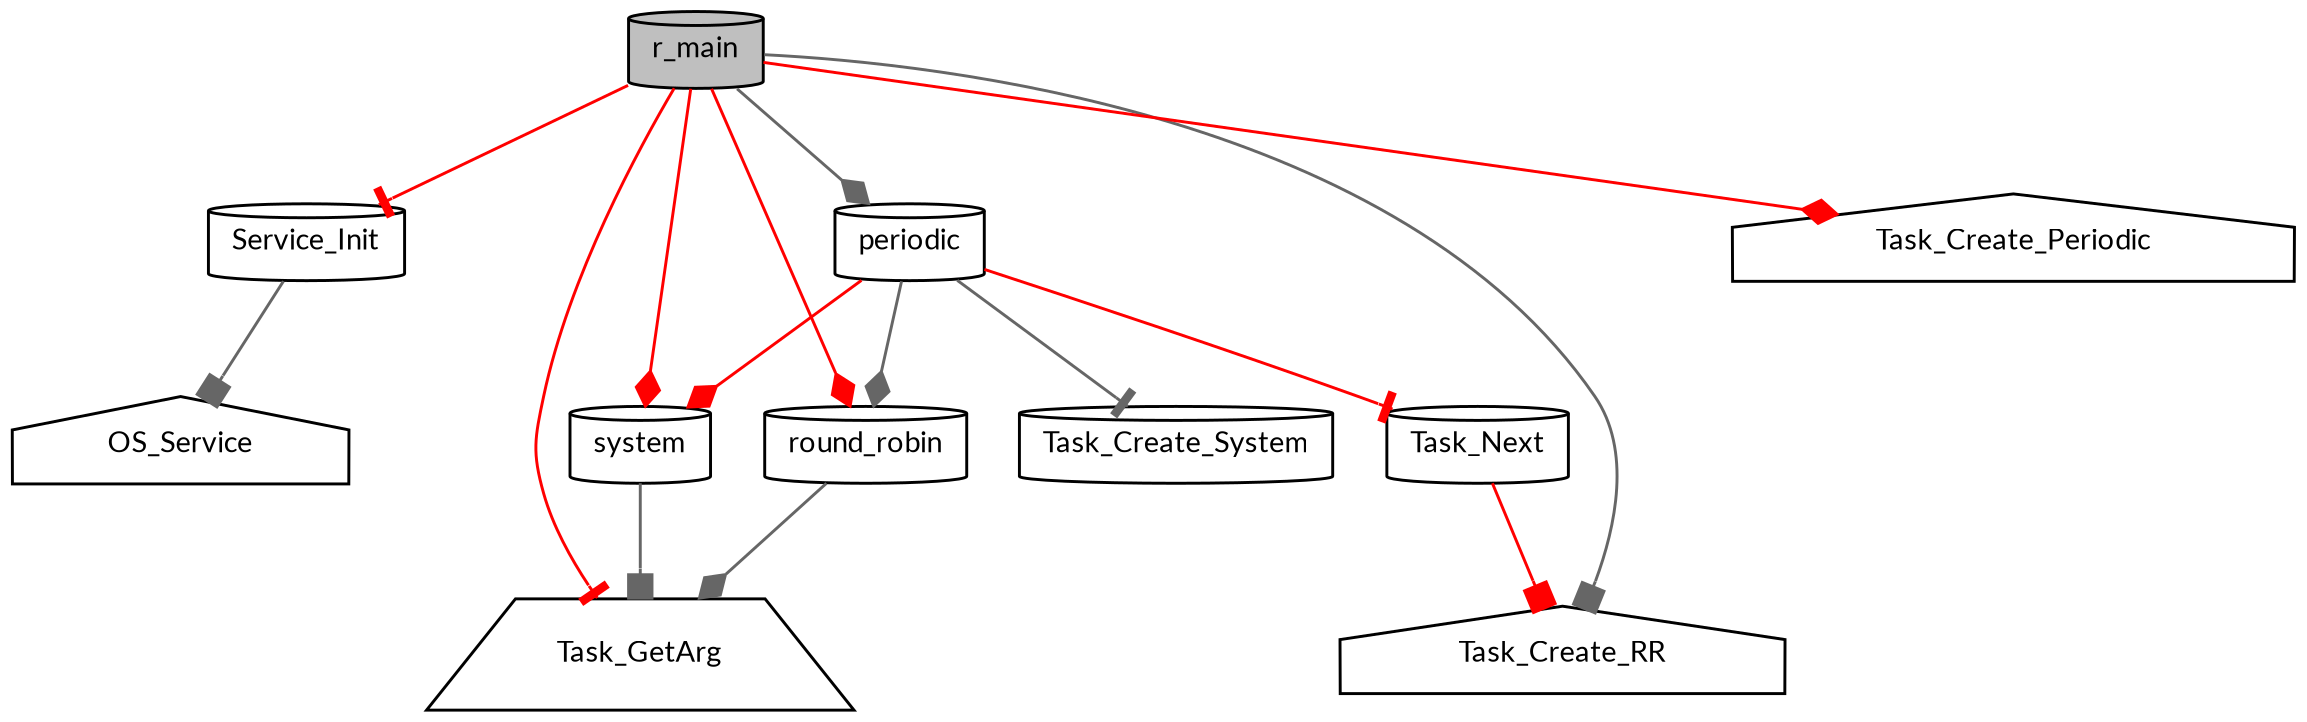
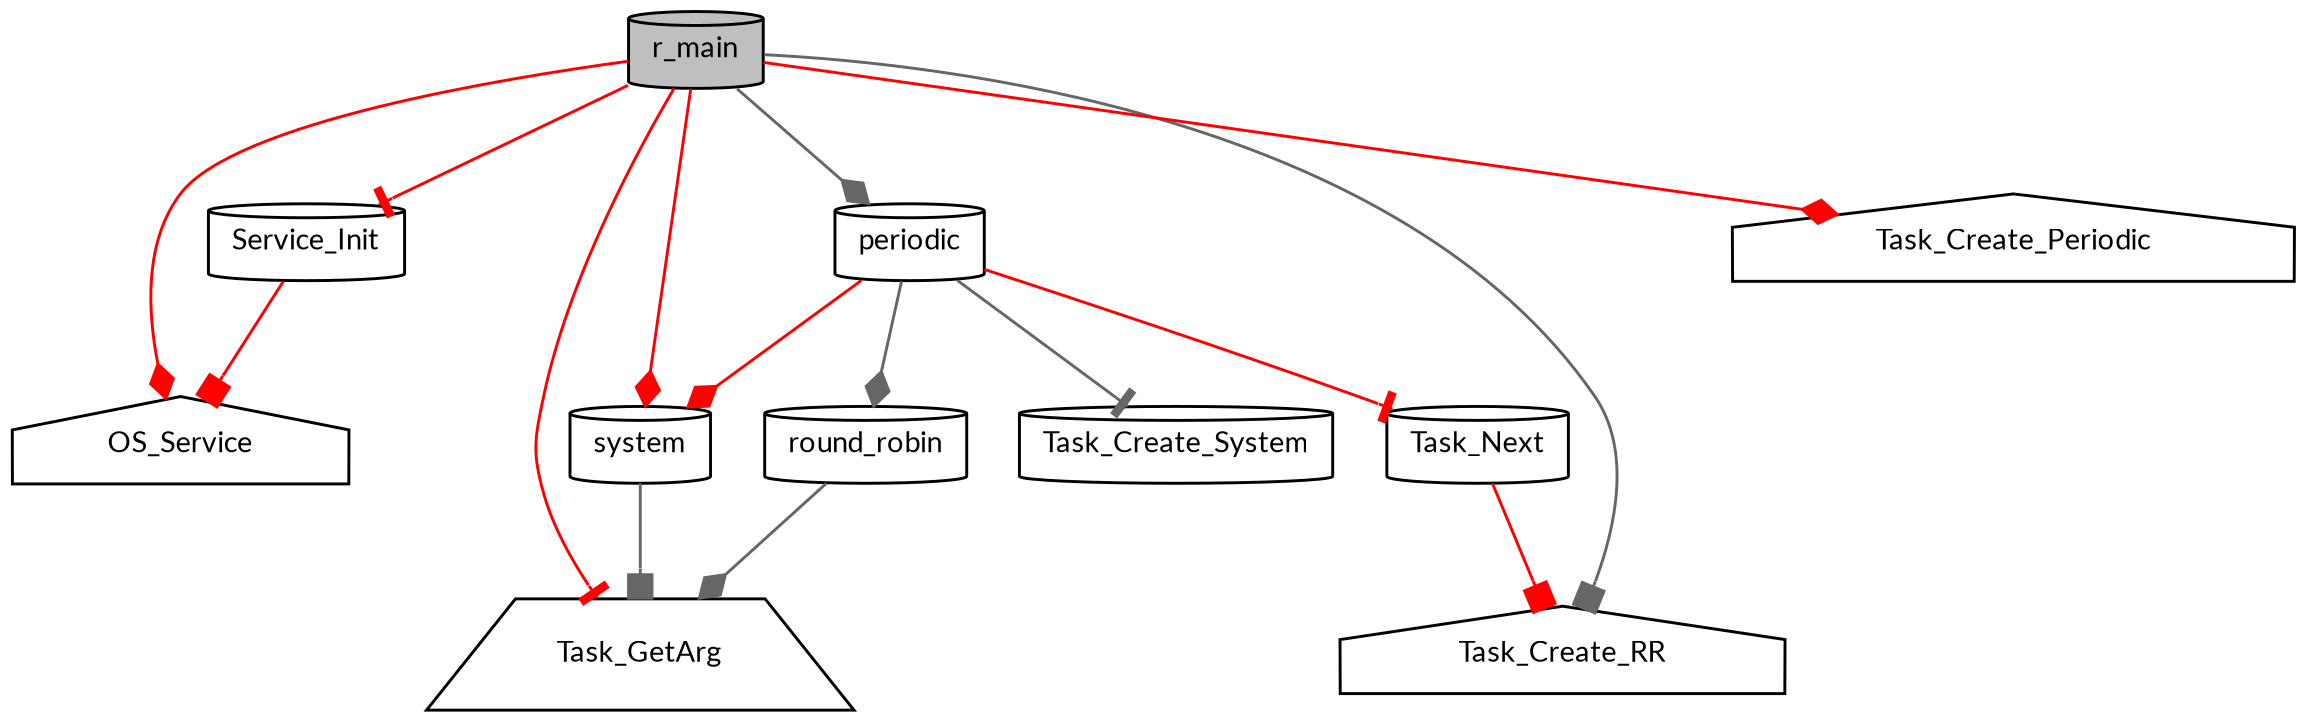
  digraph {
    fontname=Lato
    rankdir=TB
    node [color=black fillcolor=white fontname=Lato fontsize=10 shape=cylinder style=filled]
    edge [arrowhead=diamond color=red fontname=Lato fontsize=10 labelfontname=Helvetica labelfontsize=10 style=solid]
    n1 [fillcolor=grey75 fontcolor=black height=0.2 label=r_main width=0.4]
    n2 [height=0.2 label=Service_Init width=0.4]
    n3 [height=0.2 label=system width=0.4]
    n4 [height=0.2 label=Task_Create_RR shape=house width=0.4]
    n5 [height=0.2 label=round_robin width=0.4]
    n6 [height=0.2 label=Task_Create_Periodic shape=house width=0.4]
    n7 [height=0.2 label=periodic width=0.4]
    n8 [height=0.2 label=Task_GetArg shape=trapezium width=0.4]
    n9 [height=0.2 label=OS_Service shape=house width=0.4]
    n10 [height=0.2 label=Task_Create_System width=0.4]
    n11 [height=0.2 label=Task_Next width=0.4]
    n1 -> n2 [arrowhead=tee]
    n1 -> n3
    n1 -> n4 [arrowhead=box color=gray40]
-   n1 -> n5
+   n1 -> n9
    n1 -> n6
    n1 -> n7 [color=gray40]
    n1 -> n8 [arrowhead=tee]
-   n2 -> n9 [arrowhead=box color=gray40]
+   n2 -> n9 [arrowhead=box]
    n3 -> n8 [arrowhead=box color=gray40]
    n5 -> n8 [color=gray40]
    n7 -> n3
    n7 -> n5 [color=gray40]
    n7 -> n10 [arrowhead=tee color=gray40]
    n7 -> n11 [arrowhead=tee]
    n11 -> n4 [arrowhead=box]
  }
